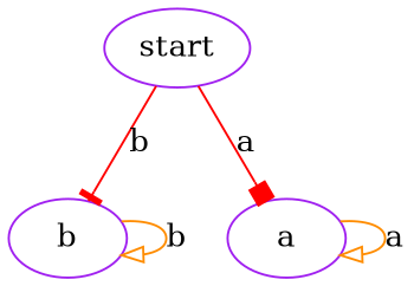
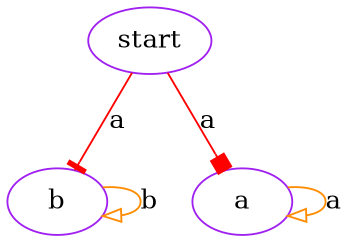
  digraph {
    node [color=purple]
    edge [arrowhead=onormal color=red]
    start
    b
    a
-   start -> b [arrowhead=tee label=b]
+   start -> b [arrowhead=tee label=a]
    start -> a [arrowhead=box label=a]
    b -> b [color=darkorange label=b]
    a -> a [color=darkorange label=a]
  }
